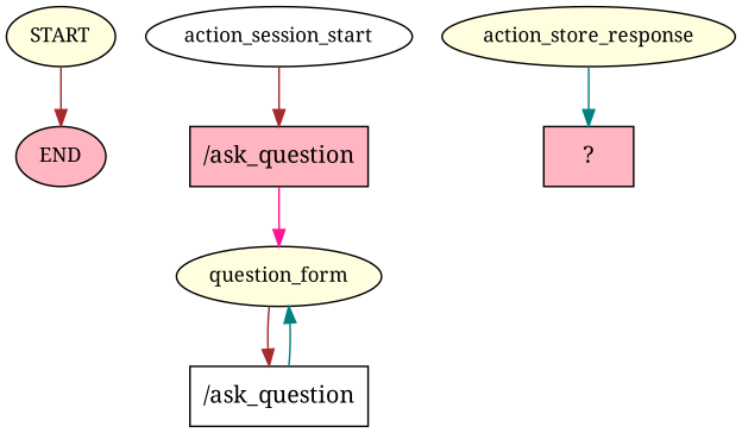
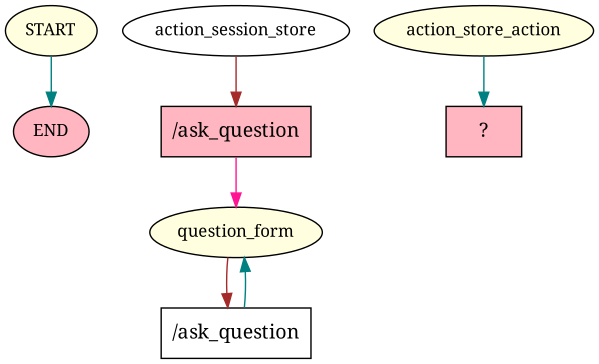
  digraph {
    fontname="Noto Serif"
    node [fillcolor=lightyellow fontname="Noto Serif" fontsize=12 style=filled]
    edge [color=brown fontname="Noto Serif"]
    n1 [label=START]
    n2 [fillcolor=lightpink label=END]
-   n3 [fillcolor=white label=action_session_start]
+   n3 [fillcolor=white label=action_session_store]
    n4 [fillcolor=lightpink label="/ask_question" shape=rect fontsize=""]
    n5 [label=question_form]
    n6 [fillcolor=white label="/ask_question" shape=rect fontsize=""]
-   n7 [label=action_store_response]
+   n7 [label=action_store_action]
    n8 [fillcolor=lightpink label="  ?  " shape=rect fontsize=""]
-   n1 -> n2
+   n1 -> n2 [color=teal]
    n3 -> n4
    n4 -> n5 [color=deeppink]
    n5 -> n6
    n6 -> n5 [color=teal]
    n7 -> n8 [color=teal]
  }
